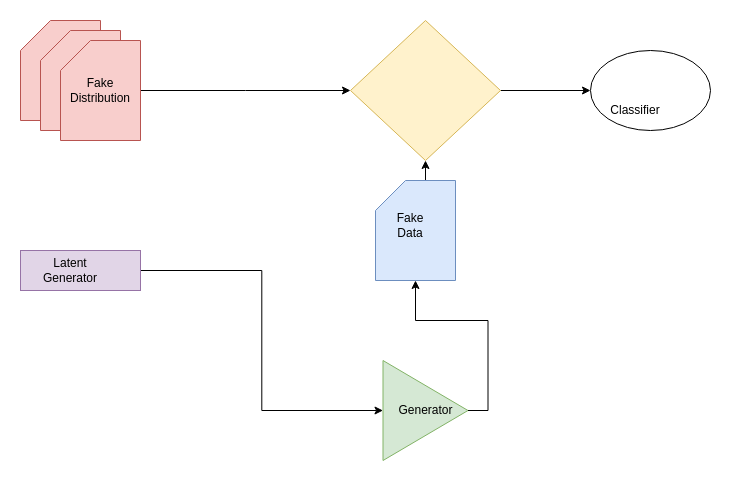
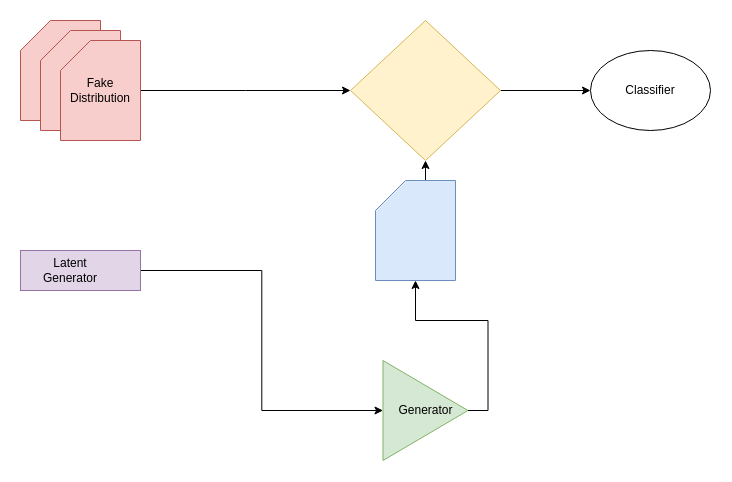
  <mxCell id="0" />
  <mxCell id="1" parent="0" />
  <mxCell id="2" value="" style="shape=card;whiteSpace=wrap;html=1;fillColor=#f8cecc;strokeColor=#b85450;" vertex="1" parent="1"><mxGeometry x="20" y="20" width="80" height="100" as="geometry" /></mxCell>
  <mxCell id="3" value="" style="shape=card;whiteSpace=wrap;html=1;fillColor=#f8cecc;strokeColor=#b85450;" vertex="1" parent="1"><mxGeometry x="40" y="30" width="80" height="100" as="geometry" /></mxCell>
  <mxCell id="4" style="edgeStyle=orthogonalEdgeStyle;rounded=0;orthogonalLoop=1;jettySize=auto;html=1;exitX=1;exitY=0.5;exitDx=0;exitDy=0;exitPerimeter=0;" edge="1" parent="1" source="5"><mxGeometry relative="1" as="geometry"><mxPoint x="350" y="90" as="targetPoint" /></mxGeometry></mxCell>
  <mxCell id="5" value="" style="shape=card;whiteSpace=wrap;html=1;fillColor=#f8cecc;strokeColor=#b85450;" vertex="1" parent="1"><mxGeometry x="60" y="40" width="80" height="100" as="geometry" /></mxCell>
  <mxCell id="6" style="edgeStyle=orthogonalEdgeStyle;rounded=0;orthogonalLoop=1;jettySize=auto;html=1;exitX=1;exitY=0.5;exitDx=0;exitDy=0;entryX=0;entryY=0.5;entryDx=0;entryDy=0;" edge="1" parent="1" source="7" target="16"><mxGeometry relative="1" as="geometry" /></mxCell>
  <mxCell id="7" value="" style="rhombus;whiteSpace=wrap;html=1;fillColor=#fff2cc;strokeColor=#d6b656;" vertex="1" parent="1"><mxGeometry x="350" y="20" width="150" height="140" as="geometry" /></mxCell>
  <mxCell id="8" style="edgeStyle=orthogonalEdgeStyle;rounded=0;orthogonalLoop=1;jettySize=auto;html=1;exitX=1;exitY=0.5;exitDx=0;exitDy=0;entryX=0;entryY=0.5;entryDx=0;entryDy=0;" edge="1" parent="1" source="9" target="12"><mxGeometry relative="1" as="geometry" /></mxCell>
  <mxCell id="9" value="" style="rounded=0;whiteSpace=wrap;html=1;fillColor=#e1d5e7;strokeColor=#9673a6;" vertex="1" parent="1"><mxGeometry x="20" y="250" width="120" height="40" as="geometry" /></mxCell>
  <mxCell id="10" value="Fake&lt;br&gt;Distribution" style="text;html=1;strokeColor=none;fillColor=none;align=center;verticalAlign=middle;whiteSpace=wrap;rounded=0;" vertex="1" parent="1"><mxGeometry x="80" y="80" width="40" height="20" as="geometry" /></mxCell>
  <mxCell id="11" style="edgeStyle=orthogonalEdgeStyle;rounded=0;orthogonalLoop=1;jettySize=auto;html=1;exitX=1;exitY=0.5;exitDx=0;exitDy=0;entryX=0.5;entryY=1;entryDx=0;entryDy=0;entryPerimeter=0;" edge="1" parent="1" source="12" target="14"><mxGeometry relative="1" as="geometry" /></mxCell>
  <mxCell id="12" value="Generator" style="triangle;whiteSpace=wrap;html=1;rotation=0;fillColor=#d5e8d4;strokeColor=#82b366;" vertex="1" parent="1"><mxGeometry x="382.5" y="360" width="85" height="100" as="geometry" /></mxCell>
  <mxCell id="13" style="edgeStyle=orthogonalEdgeStyle;rounded=0;orthogonalLoop=1;jettySize=auto;html=1;exitX=0;exitY=0;exitDx=55;exitDy=0;exitPerimeter=0;entryX=0.5;entryY=1;entryDx=0;entryDy=0;" edge="1" parent="1" source="14" target="7"><mxGeometry relative="1" as="geometry" /></mxCell>
  <mxCell id="14" value="" style="shape=card;whiteSpace=wrap;html=1;fillColor=#dae8fc;strokeColor=#6c8ebf;" vertex="1" parent="1"><mxGeometry x="375" y="180" width="80" height="100" as="geometry" /></mxCell>
  <mxCell id="15" value="Latent Generator" style="text;html=1;strokeColor=none;fillColor=none;align=center;verticalAlign=middle;whiteSpace=wrap;rounded=0;" vertex="1" parent="1"><mxGeometry x="50" y="260" width="40" height="20" as="geometry" /></mxCell>
  <mxCell id="16" value="" style="ellipse;whiteSpace=wrap;html=1;" vertex="1" parent="1"><mxGeometry x="590" y="50" width="120" height="80" as="geometry" /></mxCell>
- <mxCell id="17" value="Fake Data" style="text;html=1;strokeColor=none;fillColor=none;align=center;verticalAlign=middle;whiteSpace=wrap;rounded=0;" vertex="1" parent="1"><mxGeometry x="390" y="215" width="40" height="20" as="geometry" /></mxCell>
- <mxCell id="18" value="Classifier" style="text;html=1;strokeColor=none;fillColor=none;align=center;verticalAlign=middle;whiteSpace=wrap;rounded=0;" vertex="1" parent="1"><mxGeometry x="615" y="100" width="40" height="20" as="geometry" /></mxCell>
+ <mxCell id="18" value="Classifier" style="text;html=1;strokeColor=none;fillColor=none;align=center;verticalAlign=middle;whiteSpace=wrap;rounded=0;" vertex="1" parent="1"><mxGeometry x="630" y="80" width="40" height="20" as="geometry" /></mxCell>
